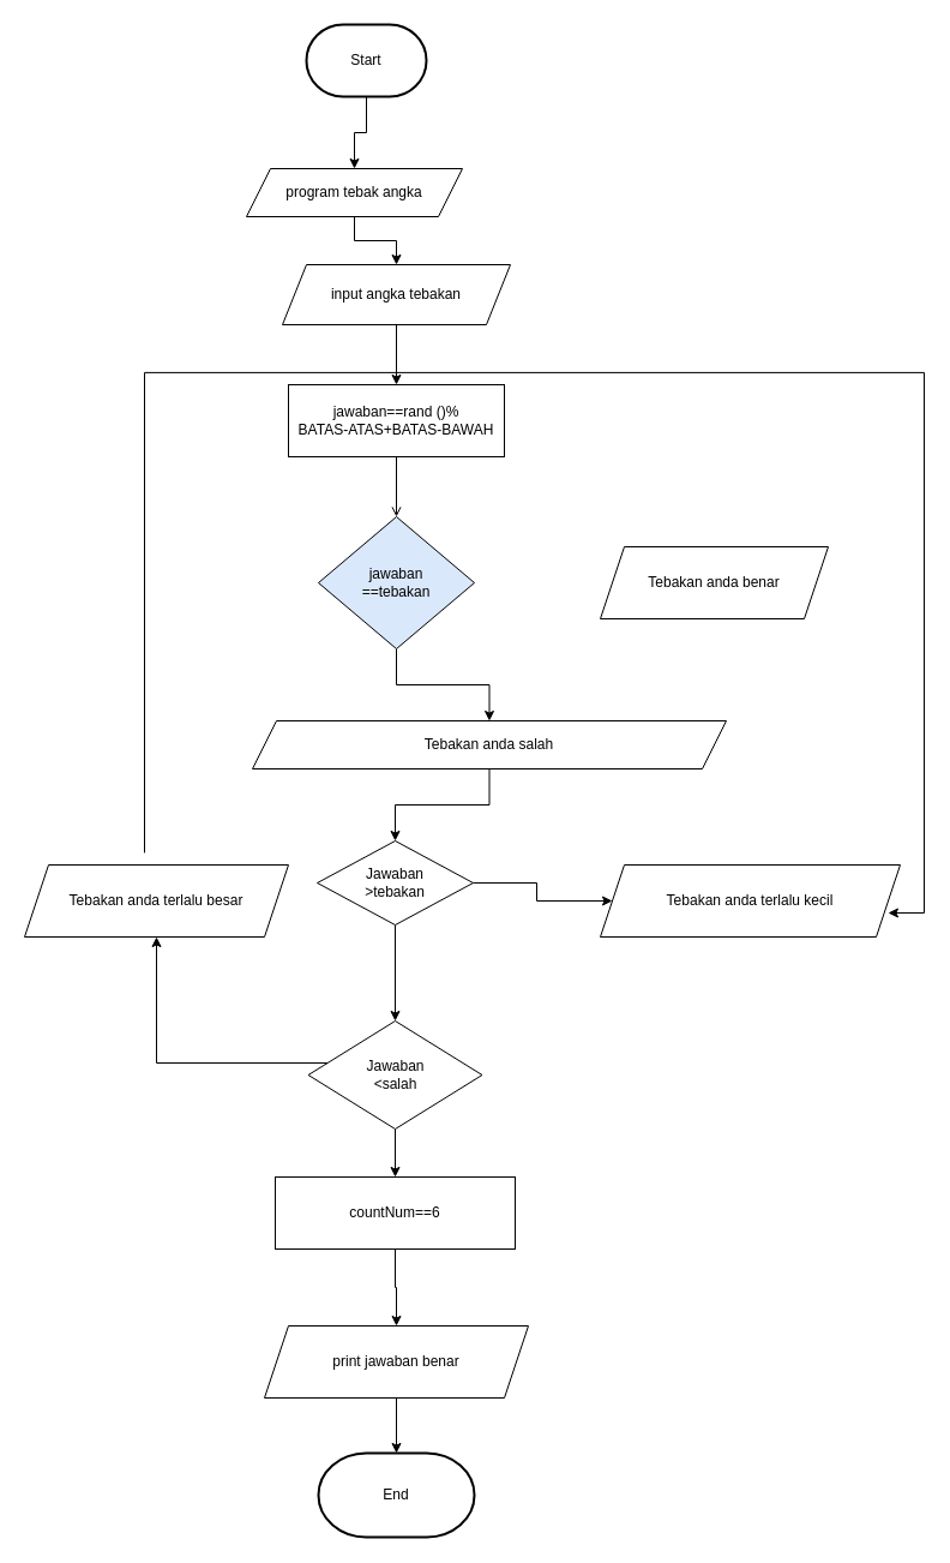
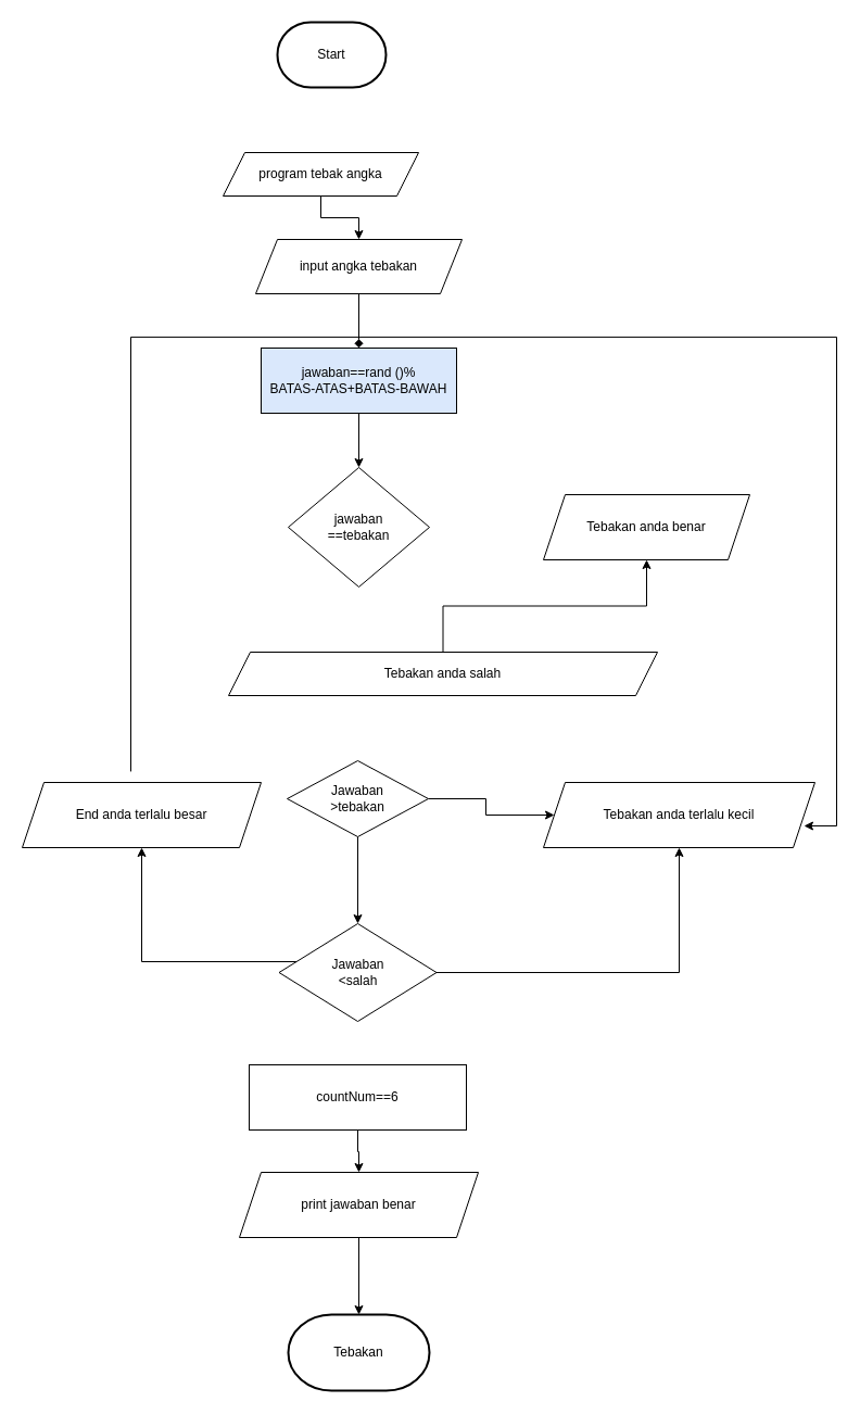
  <mxCell id="0" />
  <mxCell id="1" parent="0" />
- <mxCell id="2" value="" style="edgeStyle=orthogonalEdgeStyle;rounded=0;orthogonalLoop=1;jettySize=auto;html=1;" parent="1" source="3" target="8" edge="1"><mxGeometry relative="1" as="geometry" /></mxCell>
  <mxCell id="3" value="Start" style="strokeWidth=2;html=1;shape=mxgraph.flowchart.terminator;whiteSpace=wrap;" parent="1" vertex="1"><mxGeometry x="255" y="20" width="100" height="60" as="geometry" /></mxCell>
- <mxCell id="4" value="" style="edgeStyle=orthogonalEdgeStyle;rounded=0;orthogonalLoop=1;jettySize=auto;html=1;" edge="1" parent="1" source="5" target="19"><mxGeometry relative="1" as="geometry" /></mxCell>
+ <mxCell id="4" value="" style="edgeStyle=orthogonalEdgeStyle;rounded=0;orthogonalLoop=1;jettySize=auto;html=1;" edge="1" parent="1" source="5" target="11"><mxGeometry relative="1" as="geometry" /></mxCell>
  <mxCell id="5" value="Tebakan anda salah" style="shape=parallelogram;perimeter=parallelogramPerimeter;whiteSpace=wrap;html=1;fixedSize=1;" parent="1" vertex="1"><mxGeometry x="210" y="600" width="395" height="40" as="geometry" /></mxCell>
- <mxCell id="6" value="End" style="strokeWidth=2;html=1;shape=mxgraph.flowchart.terminator;whiteSpace=wrap;" parent="1" vertex="1"><mxGeometry x="265" y="1210" width="130" height="70" as="geometry" /></mxCell>
+ <mxCell id="6" value="Tebakan" style="strokeWidth=2;html=1;shape=mxgraph.flowchart.terminator;whiteSpace=wrap;" parent="1" vertex="1"><mxGeometry x="265" y="1210" width="130" height="70" as="geometry" /></mxCell>
  <mxCell id="7" value="" style="edgeStyle=orthogonalEdgeStyle;rounded=0;orthogonalLoop=1;jettySize=auto;html=1;" edge="1" parent="1" source="8" target="13"><mxGeometry relative="1" as="geometry" /></mxCell>
  <mxCell id="8" value="program tebak angka" style="shape=parallelogram;perimeter=parallelogramPerimeter;whiteSpace=wrap;html=1;fixedSize=1;" parent="1" vertex="1"><mxGeometry x="205" y="140" width="180" height="40" as="geometry" /></mxCell>
- <mxCell id="9" value="" style="edgeStyle=orthogonalEdgeStyle;rounded=0;orthogonalLoop=1;jettySize=auto;html=1;endArrow=open;" edge="1" parent="1" source="10" target="15"><mxGeometry relative="1" as="geometry" /></mxCell>
- <mxCell id="10" value="&lt;div&gt;jawaban==rand ()%&lt;/div&gt;&lt;div&gt;BATAS-ATAS+BATAS-BAWAH&lt;br&gt;&lt;/div&gt;" style="rounded=0;whiteSpace=wrap;html=1;" parent="1" vertex="1"><mxGeometry x="240" y="320" width="180" height="60" as="geometry" /></mxCell>
+ <mxCell id="9" value="" style="edgeStyle=orthogonalEdgeStyle;rounded=0;orthogonalLoop=1;jettySize=auto;html=1;" edge="1" parent="1" source="10" target="15"><mxGeometry relative="1" as="geometry" /></mxCell>
+ <mxCell id="10" value="&lt;div&gt;jawaban==rand ()%&lt;/div&gt;&lt;div&gt;BATAS-ATAS+BATAS-BAWAH&lt;br&gt;&lt;/div&gt;" style="rounded=0;whiteSpace=wrap;html=1;fillColor=#dae8fc;" parent="1" vertex="1"><mxGeometry x="240" y="320" width="180" height="60" as="geometry" /></mxCell>
  <mxCell id="11" value="Tebakan anda benar " style="shape=parallelogram;perimeter=parallelogramPerimeter;whiteSpace=wrap;html=1;fixedSize=1;" parent="1" vertex="1"><mxGeometry x="500" y="455" width="190" height="60" as="geometry" /></mxCell>
- <mxCell id="12" value="" style="edgeStyle=orthogonalEdgeStyle;rounded=0;orthogonalLoop=1;jettySize=auto;html=1;" edge="1" parent="1" source="13" target="10"><mxGeometry relative="1" as="geometry" /></mxCell>
+ <mxCell id="12" value="" style="edgeStyle=orthogonalEdgeStyle;rounded=0;orthogonalLoop=1;jettySize=auto;html=1;endArrow=diamond;" edge="1" parent="1" source="13" target="10"><mxGeometry relative="1" as="geometry" /></mxCell>
  <mxCell id="13" value="input angka tebakan" style="shape=parallelogram;perimeter=parallelogramPerimeter;whiteSpace=wrap;html=1;fixedSize=1;" vertex="1" parent="1"><mxGeometry x="235" y="220" width="190" height="50" as="geometry" /></mxCell>
- <mxCell id="14" value="" style="edgeStyle=orthogonalEdgeStyle;rounded=0;orthogonalLoop=1;jettySize=auto;html=1;" edge="1" parent="1" source="15" target="5"><mxGeometry relative="1" as="geometry" /></mxCell>
- <mxCell id="15" value="&lt;div&gt;jawaban &lt;br&gt;&lt;/div&gt;&lt;div&gt;==tebakan&lt;br&gt;&lt;/div&gt;" style="rhombus;whiteSpace=wrap;html=1;fillColor=#dae8fc;" vertex="1" parent="1"><mxGeometry x="265" y="430" width="130" height="110" as="geometry" /></mxCell>
+ <mxCell id="15" value="&lt;div&gt;jawaban &lt;br&gt;&lt;/div&gt;&lt;div&gt;==tebakan&lt;br&gt;&lt;/div&gt;" style="rhombus;whiteSpace=wrap;html=1;" vertex="1" parent="1"><mxGeometry x="265" y="430" width="130" height="110" as="geometry" /></mxCell>
  <mxCell id="16" value="Tebakan anda terlalu kecil" style="shape=parallelogram;perimeter=parallelogramPerimeter;whiteSpace=wrap;html=1;fixedSize=1;" vertex="1" parent="1"><mxGeometry x="500" y="720" width="250" height="60" as="geometry" /></mxCell>
  <mxCell id="17" value="" style="edgeStyle=orthogonalEdgeStyle;rounded=0;orthogonalLoop=1;jettySize=auto;html=1;" edge="1" parent="1" source="19" target="22"><mxGeometry relative="1" as="geometry" /></mxCell>
  <mxCell id="18" value="" style="edgeStyle=orthogonalEdgeStyle;rounded=0;orthogonalLoop=1;jettySize=auto;html=1;" edge="1" parent="1" source="19" target="16"><mxGeometry relative="1" as="geometry" /></mxCell>
  <mxCell id="19" value="&lt;div&gt;Jawaban &lt;br&gt;&lt;/div&gt;&lt;div&gt;&amp;gt;tebakan&lt;br&gt;&lt;/div&gt;" style="rhombus;whiteSpace=wrap;html=1;" vertex="1" parent="1"><mxGeometry x="264" y="700" width="130" height="70" as="geometry" /></mxCell>
- <mxCell id="20" value="" style="edgeStyle=orthogonalEdgeStyle;rounded=0;orthogonalLoop=1;jettySize=auto;html=1;" edge="1" parent="1" source="22" target="26"><mxGeometry relative="1" as="geometry" /></mxCell>
+ <mxCell id="20" value="" style="edgeStyle=orthogonalEdgeStyle;rounded=0;orthogonalLoop=1;jettySize=auto;html=1;" edge="1" parent="1" source="22" target="16"><mxGeometry relative="1" as="geometry" /></mxCell>
  <mxCell id="21" style="edgeStyle=orthogonalEdgeStyle;rounded=0;orthogonalLoop=1;jettySize=auto;html=1;entryX=0.5;entryY=1;entryDx=0;entryDy=0;" edge="1" parent="1" source="22" target="24"><mxGeometry relative="1" as="geometry"><mxPoint x="70" y="885" as="targetPoint" /><Array as="points"><mxPoint x="130" y="885" /></Array></mxGeometry></mxCell>
  <mxCell id="22" value="&lt;div&gt;Jawaban &lt;br&gt;&lt;/div&gt;&lt;div&gt;&amp;lt;salah &lt;br&gt;&lt;/div&gt;" style="rhombus;whiteSpace=wrap;html=1;" vertex="1" parent="1"><mxGeometry x="256.5" y="850" width="145" height="90" as="geometry" /></mxCell>
  <mxCell id="23" style="edgeStyle=orthogonalEdgeStyle;rounded=0;orthogonalLoop=1;jettySize=auto;html=1;" edge="1" parent="1"><mxGeometry relative="1" as="geometry"><mxPoint x="739.974" y="759.997" as="targetPoint" /><mxPoint x="120" y="709.92" as="sourcePoint" /><Array as="points"><mxPoint x="120" y="309.92" /><mxPoint x="770" y="309.92" /><mxPoint x="770" y="759.92" /></Array></mxGeometry></mxCell>
- <mxCell id="24" value="Tebakan anda terlalu besar" style="shape=parallelogram;perimeter=parallelogramPerimeter;whiteSpace=wrap;html=1;fixedSize=1;" vertex="1" parent="1"><mxGeometry x="20" y="720" width="220" height="60" as="geometry" /></mxCell>
+ <mxCell id="24" value="End anda terlalu besar" style="shape=parallelogram;perimeter=parallelogramPerimeter;whiteSpace=wrap;html=1;fixedSize=1;" vertex="1" parent="1"><mxGeometry x="20" y="720" width="220" height="60" as="geometry" /></mxCell>
  <mxCell id="25" value="" style="edgeStyle=orthogonalEdgeStyle;rounded=0;orthogonalLoop=1;jettySize=auto;html=1;" edge="1" parent="1" source="26" target="28"><mxGeometry relative="1" as="geometry" /></mxCell>
  <mxCell id="26" value="countNum==6" style="rounded=0;whiteSpace=wrap;html=1;" vertex="1" parent="1"><mxGeometry x="229" y="980" width="200" height="60" as="geometry" /></mxCell>
  <mxCell id="27" value="" style="edgeStyle=orthogonalEdgeStyle;rounded=0;orthogonalLoop=1;jettySize=auto;html=1;" edge="1" parent="1" source="28" target="6"><mxGeometry relative="1" as="geometry" /></mxCell>
- <mxCell id="28" value="print jawaban benar" style="shape=parallelogram;perimeter=parallelogramPerimeter;whiteSpace=wrap;html=1;fixedSize=1;" vertex="1" parent="1"><mxGeometry x="220" y="1104" width="220" height="60" as="geometry" /></mxCell>
+ <mxCell id="28" value="print jawaban benar" style="shape=parallelogram;perimeter=parallelogramPerimeter;whiteSpace=wrap;html=1;fixedSize=1;" vertex="1" parent="1"><mxGeometry x="220" y="1079" width="220" height="60" as="geometry" /></mxCell>
